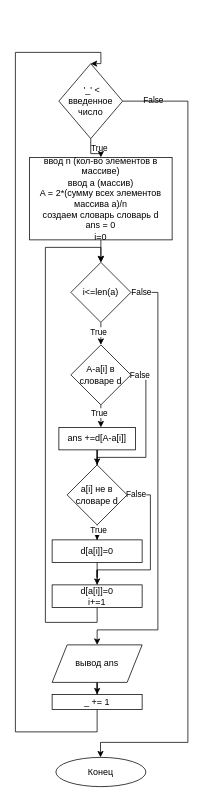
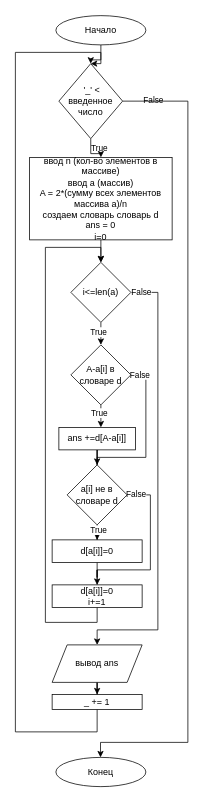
  <mxCell id="0" />
  <mxCell id="1" parent="0" />
+ <mxCell id="2" style="edgeStyle=orthogonalEdgeStyle;rounded=0;orthogonalLoop=1;jettySize=auto;html=1;" edge="1" parent="1" source="3" target="8"><mxGeometry relative="1" as="geometry" /></mxCell>
+ <mxCell id="3" value="Начало" style="ellipse;whiteSpace=wrap;html=1;" vertex="1" parent="1"><mxGeometry x="74" y="20" width="120" height="39" as="geometry" /></mxCell>
  <mxCell id="4" value="True" style="edgeLabel;html=1;align=center;verticalAlign=middle;resizable=0;points=[];" vertex="1" connectable="0" parent="1"><mxGeometry x="131.5" y="196" as="geometry" /></mxCell>
  <mxCell id="5" value="False" style="edgeLabel;html=1;align=center;verticalAlign=middle;resizable=0;points=[];" vertex="1" connectable="0" parent="1"><mxGeometry x="203" y="132" as="geometry" /></mxCell>
  <mxCell id="6" style="edgeStyle=orthogonalEdgeStyle;rounded=0;orthogonalLoop=1;jettySize=auto;html=1;entryX=0.5;entryY=0;entryDx=0;entryDy=0;" edge="1" parent="1" source="8" target="10"><mxGeometry relative="1" as="geometry" /></mxCell>
  <mxCell id="7" style="edgeStyle=orthogonalEdgeStyle;rounded=0;orthogonalLoop=1;jettySize=auto;html=1;exitX=1;exitY=0.5;exitDx=0;exitDy=0;" edge="1" parent="1" source="8"><mxGeometry relative="1" as="geometry"><mxPoint x="133.5" y="1009" as="targetPoint" /><Array as="points"><mxPoint x="250" y="134" /><mxPoint x="250" y="989" /><mxPoint x="134" y="989" /></Array></mxGeometry></mxCell>
  <mxCell id="8" value="&amp;nbsp;'_' &amp;lt; введенное число" style="rhombus;whiteSpace=wrap;html=1;" vertex="1" parent="1"><mxGeometry x="78" y="84" width="85" height="100" as="geometry" /></mxCell>
  <mxCell id="9" style="edgeStyle=orthogonalEdgeStyle;rounded=0;orthogonalLoop=1;jettySize=auto;html=1;" edge="1" parent="1" source="10"><mxGeometry relative="1" as="geometry"><mxPoint x="134" y="349" as="targetPoint" /></mxGeometry></mxCell>
  <mxCell id="10" value="ввод n (кол-во элементов в массиве)&lt;br&gt;ввод a (массив)&lt;br&gt;A = 2*(сумму всех элементов массива а)/n&lt;br&gt;создаем словарь словарь d&lt;br&gt;ans = 0&lt;br&gt;i=0" style="rounded=0;whiteSpace=wrap;html=1;" vertex="1" parent="1"><mxGeometry x="39" y="209" width="190" height="110" as="geometry" /></mxCell>
  <mxCell id="11" style="edgeStyle=orthogonalEdgeStyle;rounded=0;orthogonalLoop=1;jettySize=auto;html=1;" edge="1" parent="1" source="15"><mxGeometry relative="1" as="geometry"><mxPoint x="134" y="459" as="targetPoint" /></mxGeometry></mxCell>
  <mxCell id="12" value="True" style="edgeLabel;html=1;align=center;verticalAlign=middle;resizable=0;points=[];" vertex="1" connectable="0" parent="11"><mxGeometry x="-0.358" y="-3" relative="1" as="geometry"><mxPoint x="-1" y="2" as="offset" /></mxGeometry></mxCell>
  <mxCell id="13" style="edgeStyle=orthogonalEdgeStyle;rounded=0;orthogonalLoop=1;jettySize=auto;html=1;entryX=0.5;entryY=0;entryDx=0;entryDy=0;exitX=1;exitY=0.5;exitDx=0;exitDy=0;" edge="1" parent="1" source="15" target="33"><mxGeometry relative="1" as="geometry"><Array as="points"><mxPoint x="210" y="389" /><mxPoint x="210" y="839" /><mxPoint x="129" y="839" /></Array></mxGeometry></mxCell>
  <mxCell id="14" value="False" style="edgeLabel;html=1;align=center;verticalAlign=middle;resizable=0;points=[];" vertex="1" connectable="0" parent="13"><mxGeometry x="-0.956" y="1" relative="1" as="geometry"><mxPoint as="offset" /></mxGeometry></mxCell>
  <mxCell id="15" value="i&amp;lt;=len(a)" style="rhombus;whiteSpace=wrap;html=1;" vertex="1" parent="1"><mxGeometry x="94" y="349" width="80" height="80" as="geometry" /></mxCell>
  <mxCell id="16" style="edgeStyle=orthogonalEdgeStyle;rounded=0;orthogonalLoop=1;jettySize=auto;html=1;" edge="1" parent="1" source="20"><mxGeometry relative="1" as="geometry"><mxPoint x="134" y="569" as="targetPoint" /></mxGeometry></mxCell>
  <mxCell id="17" value="True" style="edgeLabel;html=1;align=center;verticalAlign=middle;resizable=0;points=[];" vertex="1" connectable="0" parent="16"><mxGeometry x="-0.489" y="-2" relative="1" as="geometry"><mxPoint x="-1" y="2" as="offset" /></mxGeometry></mxCell>
  <mxCell id="18" style="edgeStyle=orthogonalEdgeStyle;rounded=0;orthogonalLoop=1;jettySize=auto;html=1;entryX=0.5;entryY=0;entryDx=0;entryDy=0;exitX=1;exitY=0.5;exitDx=0;exitDy=0;" edge="1" parent="1" source="20" target="27"><mxGeometry relative="1" as="geometry"><Array as="points"><mxPoint x="194" y="499" /><mxPoint x="194" y="609" /><mxPoint x="129" y="609" /></Array></mxGeometry></mxCell>
  <mxCell id="19" value="False" style="edgeLabel;html=1;align=center;verticalAlign=middle;resizable=0;points=[];" vertex="1" connectable="0" parent="18"><mxGeometry x="-0.895" y="1" relative="1" as="geometry"><mxPoint as="offset" /></mxGeometry></mxCell>
  <mxCell id="20" value="A-a[i] в словаре d" style="rhombus;whiteSpace=wrap;html=1;" vertex="1" parent="1"><mxGeometry x="94" y="459" width="80" height="80" as="geometry" /></mxCell>
  <mxCell id="21" style="edgeStyle=orthogonalEdgeStyle;rounded=0;orthogonalLoop=1;jettySize=auto;html=1;entryX=0.5;entryY=0;entryDx=0;entryDy=0;endArrow=none;" edge="1" parent="1" source="22" target="27"><mxGeometry relative="1" as="geometry" /></mxCell>
  <mxCell id="22" value="ans +=d[A-a[i]]" style="rounded=0;whiteSpace=wrap;html=1;" vertex="1" parent="1"><mxGeometry x="78" y="569" width="102" height="30" as="geometry" /></mxCell>
  <mxCell id="23" style="edgeStyle=orthogonalEdgeStyle;rounded=0;orthogonalLoop=1;jettySize=auto;html=1;" edge="1" parent="1" source="27" target="29"><mxGeometry relative="1" as="geometry" /></mxCell>
  <mxCell id="24" value="True" style="edgeLabel;html=1;align=center;verticalAlign=middle;resizable=0;points=[];" vertex="1" connectable="0" parent="23"><mxGeometry x="0.527" y="1" relative="1" as="geometry"><mxPoint as="offset" /></mxGeometry></mxCell>
  <mxCell id="25" style="edgeStyle=orthogonalEdgeStyle;rounded=0;orthogonalLoop=1;jettySize=auto;html=1;entryX=0.5;entryY=0;entryDx=0;entryDy=0;exitX=1;exitY=0.5;exitDx=0;exitDy=0;" edge="1" parent="1" source="27" target="31"><mxGeometry relative="1" as="geometry"><Array as="points"><mxPoint x="200" y="659" /><mxPoint x="200" y="759" /><mxPoint x="129" y="759" /></Array></mxGeometry></mxCell>
  <mxCell id="26" value="False" style="edgeLabel;html=1;align=center;verticalAlign=middle;resizable=0;points=[];" vertex="1" connectable="0" parent="25"><mxGeometry x="-0.902" y="2" relative="1" as="geometry"><mxPoint as="offset" /></mxGeometry></mxCell>
  <mxCell id="27" value="a[i] не в словаре d" style="rhombus;whiteSpace=wrap;html=1;" vertex="1" parent="1"><mxGeometry x="89" y="619" width="80" height="80" as="geometry" /></mxCell>
  <mxCell id="28" style="edgeStyle=orthogonalEdgeStyle;rounded=0;orthogonalLoop=1;jettySize=auto;html=1;entryX=0.5;entryY=0;entryDx=0;entryDy=0;endArrow=none;" edge="1" parent="1" source="29" target="31"><mxGeometry relative="1" as="geometry"><mxPoint x="129" y="769" as="targetPoint" /></mxGeometry></mxCell>
  <mxCell id="29" value="d[a[i]]=0" style="rounded=0;whiteSpace=wrap;html=1;" vertex="1" parent="1"><mxGeometry x="69" y="719" width="120" height="30" as="geometry" /></mxCell>
  <mxCell id="30" style="edgeStyle=orthogonalEdgeStyle;rounded=0;orthogonalLoop=1;jettySize=auto;html=1;entryX=0.5;entryY=0;entryDx=0;entryDy=0;exitX=0.5;exitY=1;exitDx=0;exitDy=0;" edge="1" parent="1" source="31" target="15"><mxGeometry relative="1" as="geometry"><Array as="points"><mxPoint x="129" y="829" /><mxPoint x="60" y="829" /><mxPoint x="60" y="329" /><mxPoint x="134" y="329" /></Array></mxGeometry></mxCell>
  <mxCell id="31" value="d[a[i]]=0&lt;br&gt;i+=1" style="rounded=0;whiteSpace=wrap;html=1;" vertex="1" parent="1"><mxGeometry x="69" y="779" width="120" height="30" as="geometry" /></mxCell>
  <mxCell id="32" style="edgeStyle=orthogonalEdgeStyle;rounded=0;orthogonalLoop=1;jettySize=auto;html=1;" edge="1" parent="1" source="33" target="35"><mxGeometry relative="1" as="geometry"><mxPoint x="129" y="945" as="targetPoint" /></mxGeometry></mxCell>
  <mxCell id="33" value="вывод ans" style="shape=parallelogram;perimeter=parallelogramPerimeter;whiteSpace=wrap;html=1;fixedSize=1;" vertex="1" parent="1"><mxGeometry x="69" y="859" width="120" height="50" as="geometry" /></mxCell>
  <mxCell id="34" style="edgeStyle=orthogonalEdgeStyle;rounded=0;orthogonalLoop=1;jettySize=auto;html=1;entryX=0.5;entryY=0;entryDx=0;entryDy=0;exitX=0.5;exitY=1;exitDx=0;exitDy=0;" edge="1" parent="1" source="35" target="8"><mxGeometry relative="1" as="geometry"><Array as="points"><mxPoint x="129" y="975" /><mxPoint x="20" y="975" /><mxPoint x="20" y="69" /><mxPoint x="134" y="69" /></Array></mxGeometry></mxCell>
  <mxCell id="35" value="_ += 1" style="rounded=0;whiteSpace=wrap;html=1;" vertex="1" parent="1"><mxGeometry x="69" y="925" width="120" height="20" as="geometry" /></mxCell>
  <mxCell id="36" value="Конец" style="ellipse;whiteSpace=wrap;html=1;" vertex="1" parent="1"><mxGeometry x="74" y="1009" width="120" height="39" as="geometry" /></mxCell>
